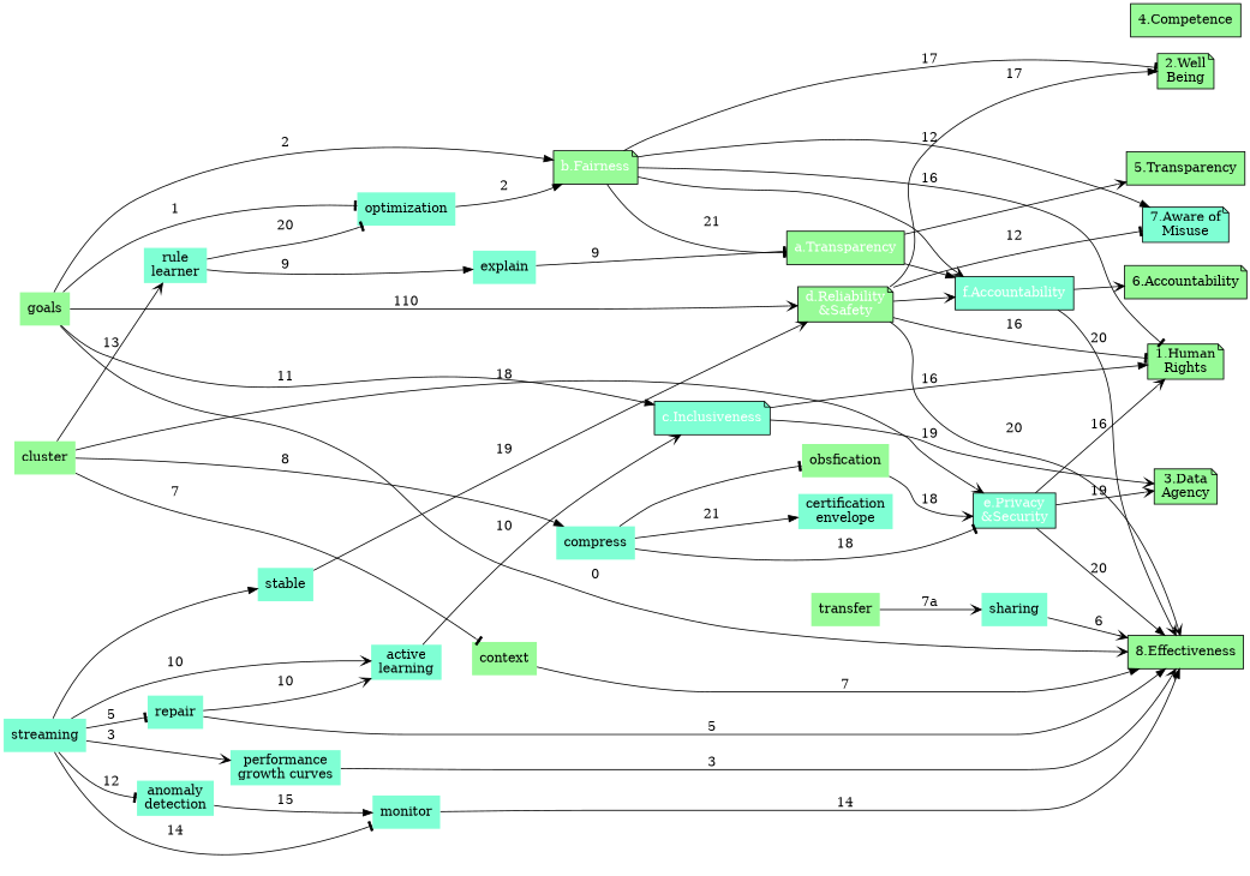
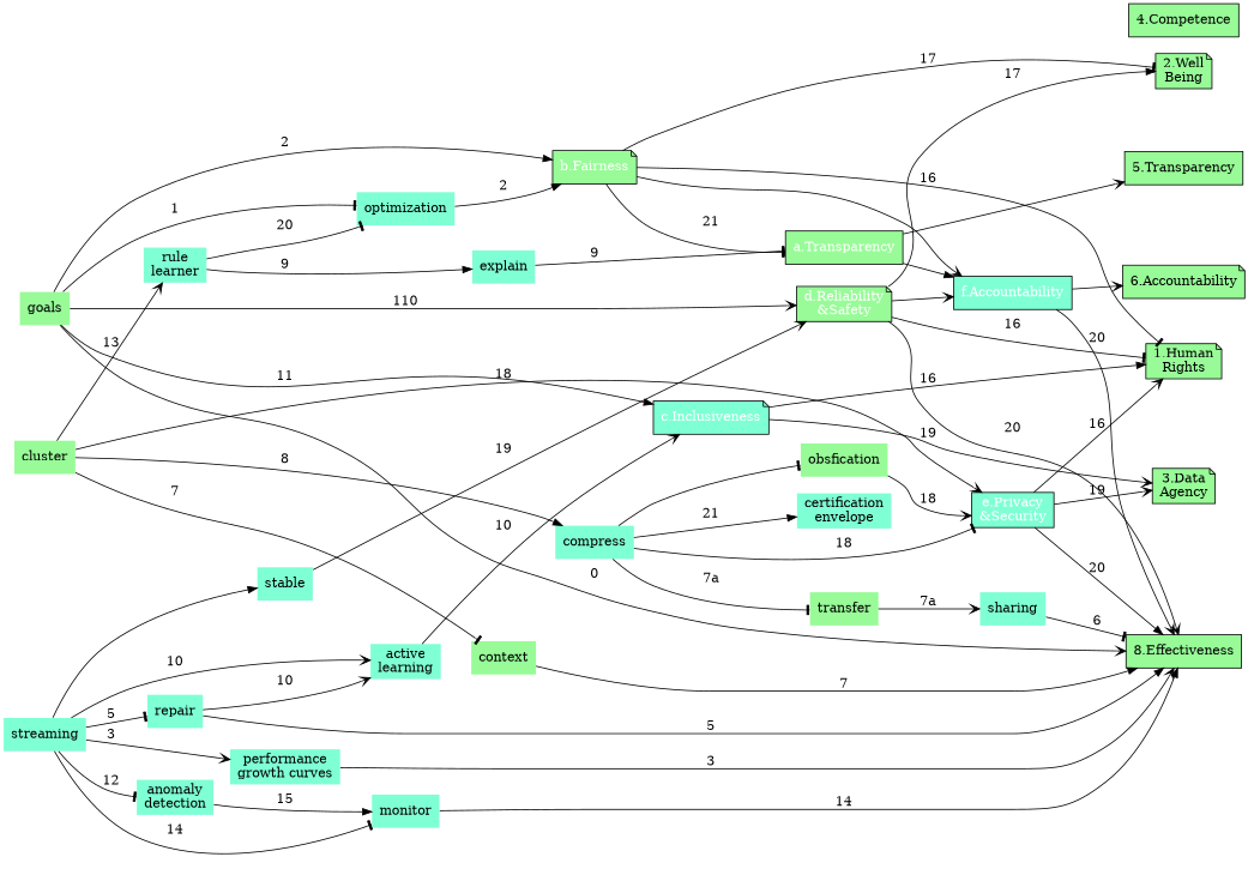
  digraph {
    rankdir=LR
    node [fillcolor=aquamarine shape=none style=filled]
    edge [arrowhead=vee]
    n1 [fillcolor=palegreen label="5.Transparency" shape=box]
    n2 [fillcolor=palegreen label="6.Accountability" shape=note]
    n3 [fillcolor=palegreen label="4.Competence" shape=box]
    n4 [fillcolor=palegreen label="1.Human\nRights" shape=note]
    n5 [fillcolor=palegreen label="3.Data\nAgency" shape=note]
-   n6 [label="7.Aware of\nMisuse" shape=note]
    n7 [fillcolor=palegreen label="2.Well\nBeing" shape=note]
    goals [fillcolor=palegreen]
    n9 [label=streaming]
    cluster [fillcolor=palegreen]
    n11 [label=optimization]
    n12 [fillcolor=palegreen fontcolor=white label="d.Reliability\n&Safety" shape=note]
    n13 [fontcolor=white label="c.Inclusiveness" shape=note]
    n14 [fillcolor=palegreen label="8.Effectiveness" shape=box]
    n15 [fillcolor=palegreen fontcolor=white label="b.Fairness" shape=note]
    stable
    n17 [label="active\nlearning"]
    n18 [label="performance\ngrowth curves"]
    n19 [label=repair]
    monitor
    n21 [label="anomaly\ndetection"]
    n22 [fontcolor=white label="e.Privacy\n&Security" shape=box]
    n23 [label=compress]
    context [fillcolor=palegreen]
    n25 [label="rule\nlearner"]
    n26 [fontcolor=white label="f.Accountability" shape=box]
    n27 [fillcolor=palegreen fontcolor=white label="a.Transparency" shape=box]
    n28 [label="certification\nenvelope"]
    transfer [fillcolor=palegreen]
    n30 [fillcolor=palegreen label=obsfication]
    explain
    sharing
    subgraph sub_1 {
      rank=same
      n1
      n2
      n3
      n4
      n5
-     n6
      n7
    }
    subgraph sub_2 {
      rank=same
      goals
      n9
      cluster
    }
    goals -> n11 [arrowhead=tee label=1]
    goals -> n12 [label=110]
    goals -> n13 [arrowhead=normal label=11]
    goals -> n14 [label=0]
    goals -> n15 [arrowhead=normal label=2]
    n9 -> stable [arrowhead=normal]
    n9 -> n17 [label=10]
    n9 -> n18 [label=3]
    n9 -> n19 [arrowhead=tee label=5]
    n9 -> monitor [arrowhead=tee label=14]
    n9 -> n21 [arrowhead=tee label=12]
    cluster -> n22 [label=18]
    cluster -> n23 [arrowhead=normal label=8]
    cluster -> context [arrowhead=tee label=7]
    cluster -> n25 [label=13]
    n11 -> n15 [arrowhead=normal label=2]
    n12 -> n4 [arrowhead=tee label=16]
-   n12 -> n6 [arrowhead=tee label=12]
    n12 -> n7 [arrowhead=normal label=17]
    n12 -> n14 [label=20]
    n12 -> n26
    n13 -> n4 [arrowhead=normal label=16]
    n13 -> n5 [label=19]
    n15 -> n4 [arrowhead=tee label=16]
-   n15 -> n6 [arrowhead=normal label=12]
    n15 -> n7 [arrowhead=tee label=17]
    n15 -> n26
    n15 -> n27 [arrowhead=tee label=21]
    stable -> n12 [label=19]
    n17 -> n13 [label=10]
    n18 -> n14 [label=3]
    n19 -> n14 [arrowhead=normal label=5]
    n19 -> n17 [label=10]
    monitor -> n14 [arrowhead=normal label=14]
    n21 -> monitor [arrowhead=normal label=15]
    n22 -> n4 [label=16]
    n22 -> n5 [label=19]
    n22 -> n14 [arrowhead=normal label=20]
    n23 -> n22 [arrowhead=tee label=18]
    n23 -> n28 [arrowhead=normal label=21]
+   n23 -> transfer [arrowhead=tee label="7a"]
    n23 -> n30 [arrowhead=tee]
    context -> n14 [arrowhead=normal label=7]
    n25 -> n11 [arrowhead=tee label=20]
    n25 -> explain [arrowhead=normal label=9]
    n26 -> n2
    n26 -> n14 [label=20]
    n27 -> n1
    n27 -> n26 [arrowhead=normal]
    transfer -> sharing [label="7a"]
    n30 -> n22 [label=18]
    explain -> n27 [arrowhead=tee label=9]
-   sharing -> n14 [label=6]
+   sharing -> n14 [arrowhead=tee label=6]
  }
